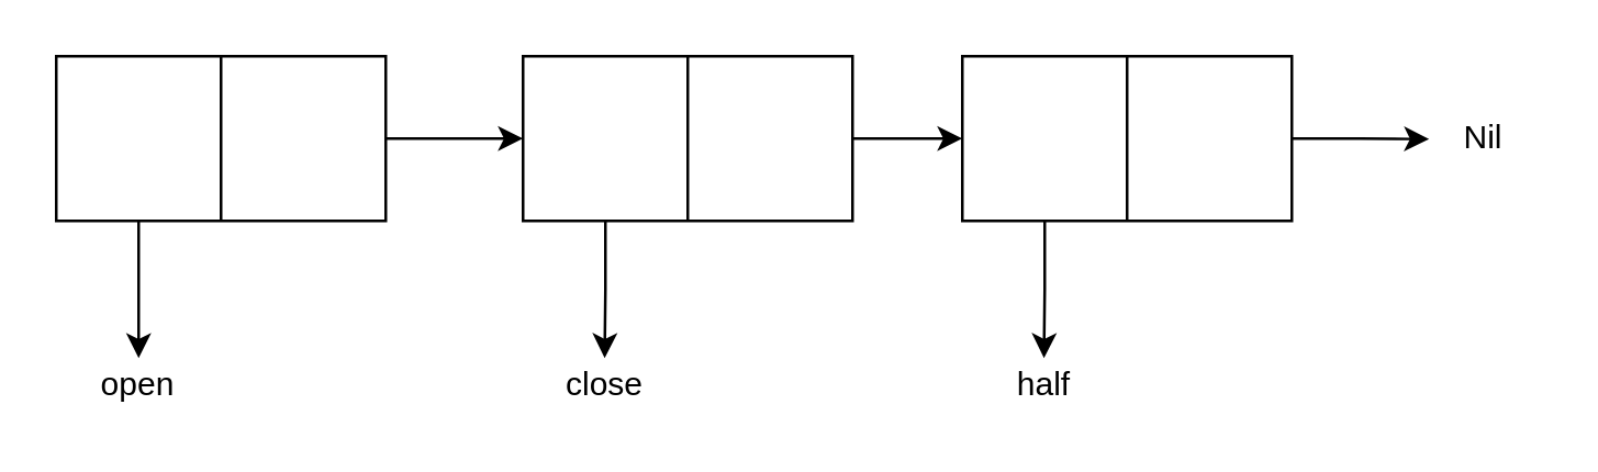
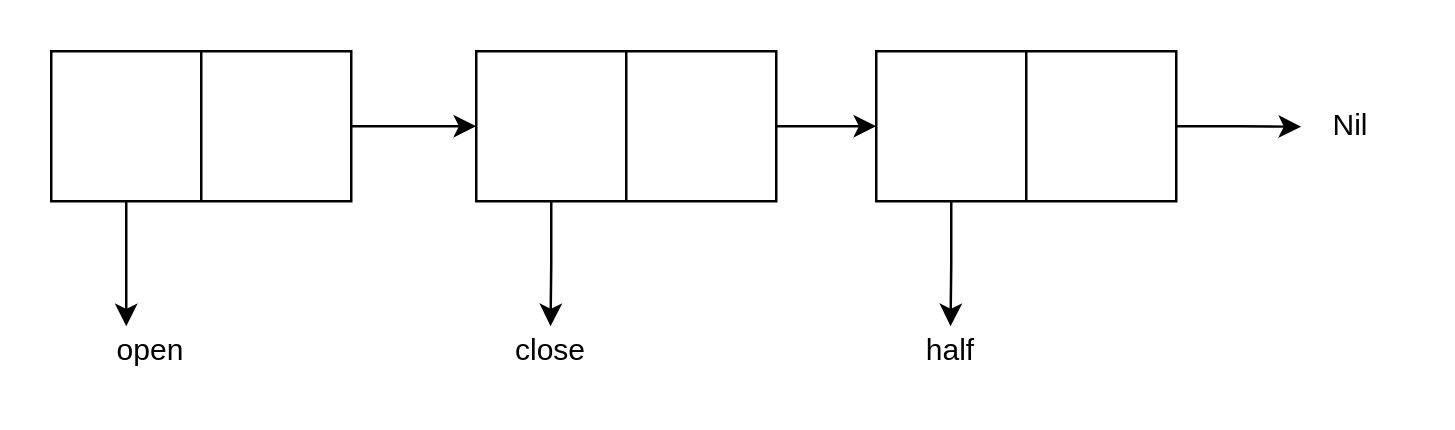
  <mxCell id="0" />
  <mxCell id="1" parent="0" />
  <mxCell id="2" value="" style="group" vertex="1" connectable="0" parent="1"><mxGeometry x="20" y="20" width="120" height="60" as="geometry" /></mxCell>
  <mxCell id="3" value="" style="rounded=0;whiteSpace=wrap;html=1;" vertex="1" parent="2"><mxGeometry width="120" height="60" as="geometry" /></mxCell>
  <mxCell id="4" value="" style="endArrow=none;html=1;entryX=0.5;entryY=0;entryDx=0;entryDy=0;exitX=0.5;exitY=1;exitDx=0;exitDy=0;" edge="1" parent="2" source="3" target="3"><mxGeometry width="50" height="50" relative="1" as="geometry"><mxPoint x="10" y="140" as="sourcePoint" /><mxPoint x="60" y="90" as="targetPoint" /></mxGeometry></mxCell>
  <mxCell id="5" value="" style="endArrow=classic;html=1;exitX=0.25;exitY=1;exitDx=0;exitDy=0;" edge="1" parent="2" source="3"><mxGeometry width="50" height="50" relative="1" as="geometry"><mxPoint x="10" y="80" as="sourcePoint" /><mxPoint x="30" y="110" as="targetPoint" /></mxGeometry></mxCell>
  <mxCell id="6" value="" style="group" vertex="1" connectable="0" parent="1"><mxGeometry x="190" y="20" width="120" height="60" as="geometry" /></mxCell>
  <mxCell id="7" value="" style="rounded=0;whiteSpace=wrap;html=1;" vertex="1" parent="6"><mxGeometry width="120" height="60" as="geometry" /></mxCell>
  <mxCell id="8" value="" style="endArrow=none;html=1;entryX=0.5;entryY=0;entryDx=0;entryDy=0;exitX=0.5;exitY=1;exitDx=0;exitDy=0;" edge="1" parent="6" source="7" target="7"><mxGeometry width="50" height="50" relative="1" as="geometry"><mxPoint x="10" y="140" as="sourcePoint" /><mxPoint x="60" y="90" as="targetPoint" /></mxGeometry></mxCell>
  <mxCell id="9" value="" style="group" vertex="1" connectable="0" parent="1"><mxGeometry x="350" y="20" width="120" height="60" as="geometry" /></mxCell>
  <mxCell id="10" value="" style="rounded=0;whiteSpace=wrap;html=1;" vertex="1" parent="9"><mxGeometry width="120" height="60" as="geometry" /></mxCell>
  <mxCell id="11" value="" style="endArrow=none;html=1;entryX=0.5;entryY=0;entryDx=0;entryDy=0;exitX=0.5;exitY=1;exitDx=0;exitDy=0;" edge="1" parent="9" source="10" target="10"><mxGeometry width="50" height="50" relative="1" as="geometry"><mxPoint x="10" y="140" as="sourcePoint" /><mxPoint x="60" y="90" as="targetPoint" /></mxGeometry></mxCell>
  <mxCell id="12" style="edgeStyle=orthogonalEdgeStyle;rounded=0;orthogonalLoop=1;jettySize=auto;html=1;exitX=1;exitY=0.5;exitDx=0;exitDy=0;entryX=0;entryY=0.5;entryDx=0;entryDy=0;" edge="1" parent="1" source="3" target="7"><mxGeometry relative="1" as="geometry" /></mxCell>
  <mxCell id="13" style="edgeStyle=orthogonalEdgeStyle;rounded=0;orthogonalLoop=1;jettySize=auto;html=1;exitX=1;exitY=0.5;exitDx=0;exitDy=0;entryX=0;entryY=0.5;entryDx=0;entryDy=0;" edge="1" parent="1" source="7" target="10"><mxGeometry relative="1" as="geometry" /></mxCell>
  <mxCell id="14" style="edgeStyle=orthogonalEdgeStyle;rounded=0;orthogonalLoop=1;jettySize=auto;html=1;exitX=1;exitY=0.5;exitDx=0;exitDy=0;" edge="1" parent="1" source="10"><mxGeometry relative="1" as="geometry"><mxPoint x="520" y="50.207" as="targetPoint" /></mxGeometry></mxCell>
  <mxCell id="15" style="edgeStyle=orthogonalEdgeStyle;rounded=0;orthogonalLoop=1;jettySize=auto;html=1;exitX=0.25;exitY=1;exitDx=0;exitDy=0;" edge="1" parent="1" source="7"><mxGeometry relative="1" as="geometry"><mxPoint x="219.724" y="130" as="targetPoint" /></mxGeometry></mxCell>
  <mxCell id="16" style="edgeStyle=orthogonalEdgeStyle;rounded=0;orthogonalLoop=1;jettySize=auto;html=1;exitX=0.25;exitY=1;exitDx=0;exitDy=0;" edge="1" parent="1" source="10"><mxGeometry relative="1" as="geometry"><mxPoint x="379.724" y="130" as="targetPoint" /></mxGeometry></mxCell>
- <mxCell id="17" value="open" style="text;html=1;strokeColor=none;fillColor=none;align=center;verticalAlign=middle;whiteSpace=wrap;rounded=0;" vertex="1" parent="1"><mxGeometry x="30" y="130" width="40" height="20" as="geometry" /></mxCell>
+ <mxCell id="17" value="open" style="text;html=1;strokeColor=none;fillColor=none;align=center;verticalAlign=middle;whiteSpace=wrap;rounded=0;" vertex="1" parent="1"><mxGeometry x="40" y="130" width="40" height="20" as="geometry" /></mxCell>
  <mxCell id="18" value="close" style="text;html=1;strokeColor=none;fillColor=none;align=center;verticalAlign=middle;whiteSpace=wrap;rounded=0;" vertex="1" parent="1"><mxGeometry x="200" y="130" width="40" height="20" as="geometry" /></mxCell>
  <mxCell id="19" value="half" style="text;html=1;strokeColor=none;fillColor=none;align=center;verticalAlign=middle;whiteSpace=wrap;rounded=0;" vertex="1" parent="1"><mxGeometry x="360" y="130" width="40" height="20" as="geometry" /></mxCell>
  <mxCell id="20" value="Nil" style="text;html=1;strokeColor=none;fillColor=none;align=center;verticalAlign=middle;whiteSpace=wrap;rounded=0;" vertex="1" parent="1"><mxGeometry x="520" y="40" width="40" height="20" as="geometry" /></mxCell>
